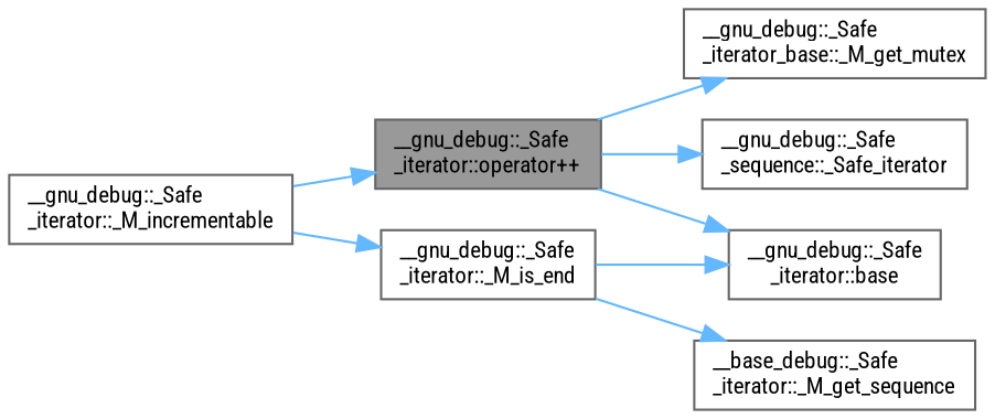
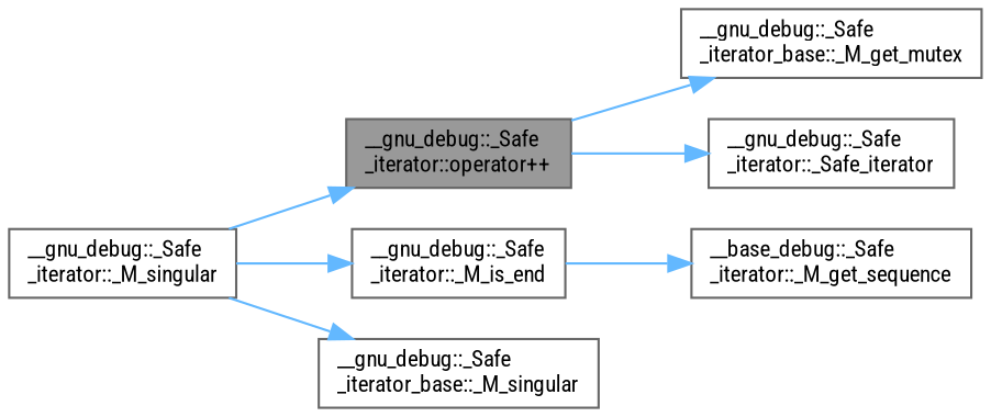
  digraph {
    fontname="Roboto Condensed"
    rankdir=LR
    node [color=grey40 fillcolor=white fontname="Roboto Condensed" fontsize=10 shape=box style=filled]
    edge [color=steelblue1 fontname="Roboto Condensed" fontsize=10 labelfontname=Helvetica labelfontsize=10 style=solid]
    n1 [color=gray40 fillcolor=grey60 fontcolor=black height=0.2 label="__gnu_debug::_Safe\l_iterator::operator++" width=0.4]
    n2 [height=0.2 label="__gnu_debug::_Safe\l_iterator_base::_M_get_mutex" width=0.4]
-   n3 [height=0.2 label="__gnu_debug::_Safe\l_iterator::base" width=0.4]
-   n4 [height=0.2 label="__gnu_debug::_Safe\l_sequence::_Safe_iterator" width=0.4]
-   n5 [height=0.2 label="__gnu_debug::_Safe\l_iterator::_M_incrementable" width=0.4]
+   n4 [height=0.2 label="__gnu_debug::_Safe\l_iterator::_Safe_iterator" width=0.4]
+   n5 [height=0.2 label="__gnu_debug::_Safe\l_iterator::_M_singular" width=0.4]
    n6 [height=0.2 label="__gnu_debug::_Safe\l_iterator::_M_is_end" width=0.4]
+   n7 [height=0.2 label="__gnu_debug::_Safe\l_iterator_base::_M_singular" width=0.4]
    n8 [height=0.2 label="__base_debug::_Safe\l_iterator::_M_get_sequence" width=0.4]
    n1 -> n2
-   n1 -> n3
    n1 -> n4
    n5 -> n1
    n5 -> n6
-   n6 -> n3
+   n5 -> n7
    n6 -> n8
  }
